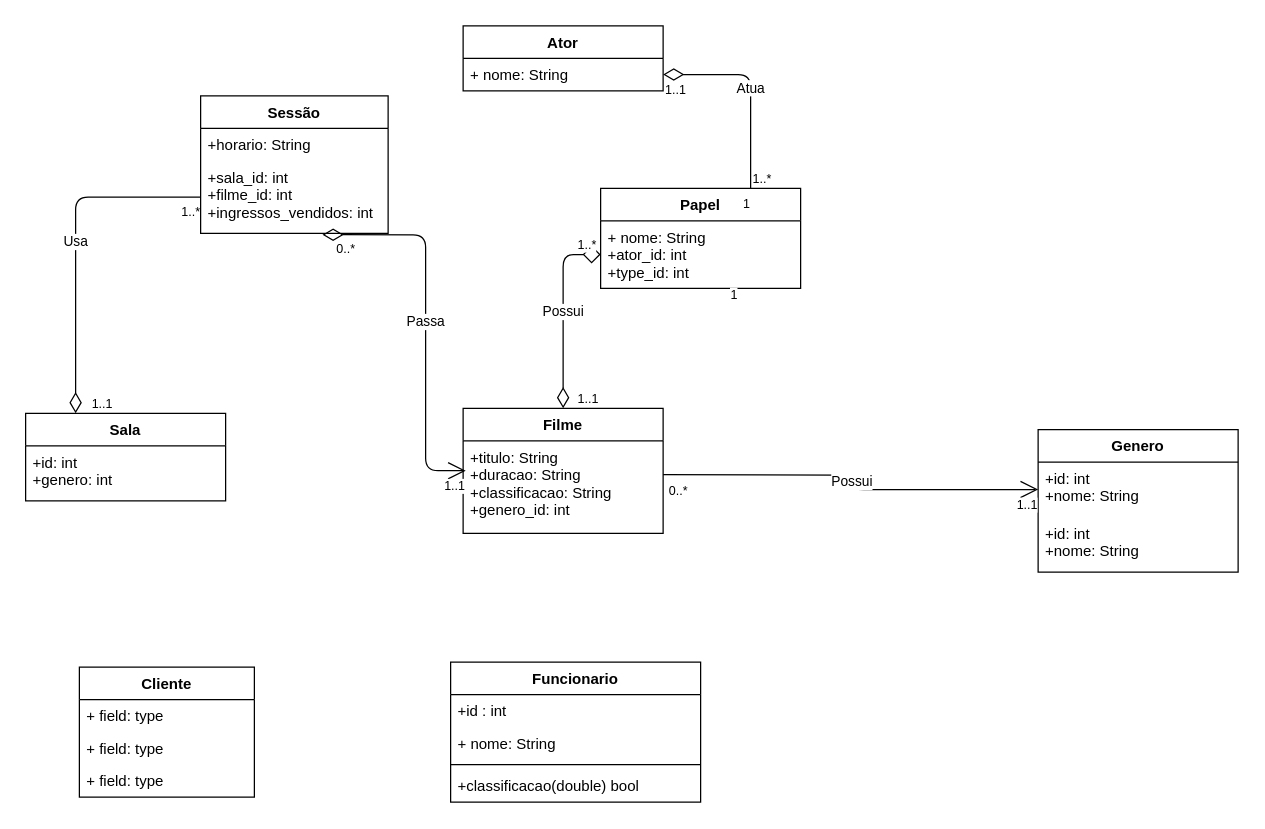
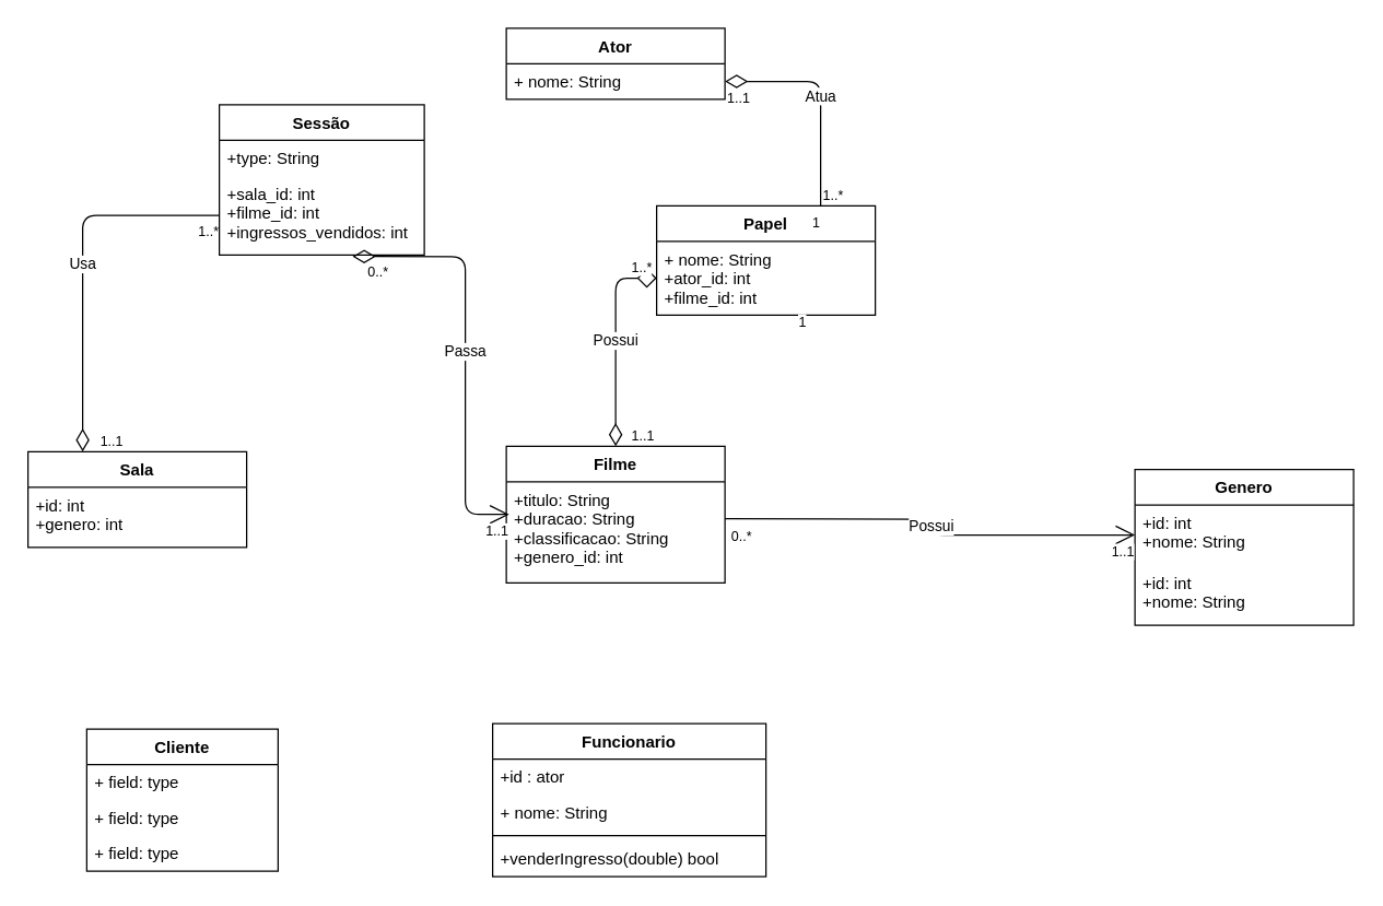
  <mxCell id="0" />
  <mxCell id="1" parent="0" />
  <mxCell id="2" value="Sala" style="swimlane;fontStyle=1;align=center;verticalAlign=top;childLayout=stackLayout;horizontal=1;startSize=26;horizontalStack=0;resizeParent=1;resizeParentMax=0;resizeLast=0;collapsible=1;marginBottom=0;" vertex="1" parent="1"><mxGeometry x="20" y="330" width="160" height="70" as="geometry" /></mxCell>
  <mxCell id="3" value="+id: int&#10;+genero: int&#10;" style="text;strokeColor=none;fillColor=none;align=left;verticalAlign=top;spacingLeft=4;spacingRight=4;overflow=hidden;rotatable=0;points=[[0,0.5],[1,0.5]];portConstraint=eastwest;" vertex="1" parent="2"><mxGeometry y="26" width="160" height="44" as="geometry" /></mxCell>
  <mxCell id="4" value="Filme" style="swimlane;fontStyle=1;align=center;verticalAlign=top;childLayout=stackLayout;horizontal=1;startSize=26;horizontalStack=0;resizeParent=1;resizeParentMax=0;resizeLast=0;collapsible=1;marginBottom=0;" vertex="1" parent="1"><mxGeometry x="370" y="326" width="160" height="100" as="geometry" /></mxCell>
  <mxCell id="5" value="+titulo: String&#10;+duracao: String&#10;+classificacao: String&#10;+genero_id: int" style="text;strokeColor=none;fillColor=none;align=left;verticalAlign=top;spacingLeft=4;spacingRight=4;overflow=hidden;rotatable=0;points=[[0,0.5],[1,0.5]];portConstraint=eastwest;" vertex="1" parent="4"><mxGeometry y="26" width="160" height="74" as="geometry" /></mxCell>
  <mxCell id="6" value="Genero" style="swimlane;fontStyle=1;align=center;verticalAlign=top;childLayout=stackLayout;horizontal=1;startSize=26;horizontalStack=0;resizeParent=1;resizeParentMax=0;resizeLast=0;collapsible=1;marginBottom=0;" vertex="1" parent="1"><mxGeometry x="830" y="343" width="160" height="114" as="geometry" /></mxCell>
  <mxCell id="7" value="+id: int&#10;+nome: String" style="text;strokeColor=none;fillColor=none;align=left;verticalAlign=top;spacingLeft=4;spacingRight=4;overflow=hidden;rotatable=0;points=[[0,0.5],[1,0.5]];portConstraint=eastwest;" vertex="1" parent="6"><mxGeometry y="26" width="160" height="44" as="geometry" /></mxCell>
  <mxCell id="8" value="+id: int&#10;+nome: String" style="text;strokeColor=none;fillColor=none;align=left;verticalAlign=top;spacingLeft=4;spacingRight=4;overflow=hidden;rotatable=0;points=[[0,0.5],[1,0.5]];portConstraint=eastwest;" vertex="1" parent="6"><mxGeometry y="70" width="160" height="44" as="geometry" /></mxCell>
  <mxCell id="9" value="Ator" style="swimlane;fontStyle=1;align=center;verticalAlign=top;childLayout=stackLayout;horizontal=1;startSize=26;horizontalStack=0;resizeParent=1;resizeParentMax=0;resizeLast=0;collapsible=1;marginBottom=0;" vertex="1" parent="1"><mxGeometry x="370" y="20" width="160" height="52" as="geometry" /></mxCell>
  <mxCell id="10" value="+ nome: String" style="text;strokeColor=none;fillColor=none;align=left;verticalAlign=top;spacingLeft=4;spacingRight=4;overflow=hidden;rotatable=0;points=[[0,0.5],[1,0.5]];portConstraint=eastwest;" vertex="1" parent="9"><mxGeometry y="26" width="160" height="26" as="geometry" /></mxCell>
  <mxCell id="11" value="Papel" style="swimlane;fontStyle=1;align=center;verticalAlign=top;childLayout=stackLayout;horizontal=1;startSize=26;horizontalStack=0;resizeParent=1;resizeParentMax=0;resizeLast=0;collapsible=1;marginBottom=0;" vertex="1" parent="1"><mxGeometry x="480" y="150" width="160" height="80" as="geometry" /></mxCell>
- <mxCell id="12" value="+ nome: String&#10;+ator_id: int&#10;+type_id: int" style="text;strokeColor=none;fillColor=none;align=left;verticalAlign=top;spacingLeft=4;spacingRight=4;overflow=hidden;rotatable=0;points=[[0,0.5],[1,0.5]];portConstraint=eastwest;" vertex="1" parent="11"><mxGeometry y="26" width="160" height="54" as="geometry" /></mxCell>
+ <mxCell id="12" value="+ nome: String&#10;+ator_id: int&#10;+filme_id: int" style="text;strokeColor=none;fillColor=none;align=left;verticalAlign=top;spacingLeft=4;spacingRight=4;overflow=hidden;rotatable=0;points=[[0,0.5],[1,0.5]];portConstraint=eastwest;" vertex="1" parent="11"><mxGeometry y="26" width="160" height="54" as="geometry" /></mxCell>
  <mxCell id="13" value="Sessão" style="swimlane;fontStyle=1;childLayout=stackLayout;horizontal=1;startSize=26;fillColor=none;horizontalStack=0;resizeParent=1;resizeParentMax=0;resizeLast=0;collapsible=1;marginBottom=0;" vertex="1" parent="1"><mxGeometry x="160" y="76" width="150" height="110" as="geometry" /></mxCell>
- <mxCell id="14" value="+horario: String" style="text;strokeColor=none;fillColor=none;align=left;verticalAlign=top;spacingLeft=4;spacingRight=4;overflow=hidden;rotatable=0;points=[[0,0.5],[1,0.5]];portConstraint=eastwest;" vertex="1" parent="13"><mxGeometry y="26" width="150" height="26" as="geometry" /></mxCell>
+ <mxCell id="14" value="+type: String" style="text;strokeColor=none;fillColor=none;align=left;verticalAlign=top;spacingLeft=4;spacingRight=4;overflow=hidden;rotatable=0;points=[[0,0.5],[1,0.5]];portConstraint=eastwest;" vertex="1" parent="13"><mxGeometry y="26" width="150" height="26" as="geometry" /></mxCell>
  <mxCell id="15" value="+sala_id: int&#10;+filme_id: int&#10;+ingressos_vendidos: int" style="text;strokeColor=none;fillColor=none;align=left;verticalAlign=top;spacingLeft=4;spacingRight=4;overflow=hidden;rotatable=0;points=[[0,0.5],[1,0.5]];portConstraint=eastwest;" vertex="1" parent="13"><mxGeometry y="52" width="150" height="58" as="geometry" /></mxCell>
  <mxCell id="16" value="Cliente" style="swimlane;fontStyle=1;childLayout=stackLayout;horizontal=1;startSize=26;fillColor=none;horizontalStack=0;resizeParent=1;resizeParentMax=0;resizeLast=0;collapsible=1;marginBottom=0;" vertex="1" parent="1"><mxGeometry x="63" y="533" width="140" height="104" as="geometry" /></mxCell>
  <mxCell id="17" value="+ field: type" style="text;strokeColor=none;fillColor=none;align=left;verticalAlign=top;spacingLeft=4;spacingRight=4;overflow=hidden;rotatable=0;points=[[0,0.5],[1,0.5]];portConstraint=eastwest;" vertex="1" parent="16"><mxGeometry y="26" width="140" height="26" as="geometry" /></mxCell>
  <mxCell id="18" value="+ field: type" style="text;strokeColor=none;fillColor=none;align=left;verticalAlign=top;spacingLeft=4;spacingRight=4;overflow=hidden;rotatable=0;points=[[0,0.5],[1,0.5]];portConstraint=eastwest;" vertex="1" parent="16"><mxGeometry y="52" width="140" height="26" as="geometry" /></mxCell>
  <mxCell id="19" value="+ field: type" style="text;strokeColor=none;fillColor=none;align=left;verticalAlign=top;spacingLeft=4;spacingRight=4;overflow=hidden;rotatable=0;points=[[0,0.5],[1,0.5]];portConstraint=eastwest;" vertex="1" parent="16"><mxGeometry y="78" width="140" height="26" as="geometry" /></mxCell>
  <mxCell id="20" value="Funcionario" style="swimlane;fontStyle=1;align=center;verticalAlign=top;childLayout=stackLayout;horizontal=1;startSize=26;horizontalStack=0;resizeParent=1;resizeParentMax=0;resizeLast=0;collapsible=1;marginBottom=0;" vertex="1" parent="1"><mxGeometry x="360" y="529" width="200" height="112" as="geometry" /></mxCell>
- <mxCell id="21" value="+id : int" style="text;strokeColor=none;fillColor=none;align=left;verticalAlign=top;spacingLeft=4;spacingRight=4;overflow=hidden;rotatable=0;points=[[0,0.5],[1,0.5]];portConstraint=eastwest;" vertex="1" parent="20"><mxGeometry y="26" width="200" height="26" as="geometry" /></mxCell>
+ <mxCell id="21" value="+id : ator" style="text;strokeColor=none;fillColor=none;align=left;verticalAlign=top;spacingLeft=4;spacingRight=4;overflow=hidden;rotatable=0;points=[[0,0.5],[1,0.5]];portConstraint=eastwest;" vertex="1" parent="20"><mxGeometry y="26" width="200" height="26" as="geometry" /></mxCell>
  <mxCell id="22" value="+ nome: String&#10;" style="text;strokeColor=none;fillColor=none;align=left;verticalAlign=top;spacingLeft=4;spacingRight=4;overflow=hidden;rotatable=0;points=[[0,0.5],[1,0.5]];portConstraint=eastwest;" vertex="1" parent="20"><mxGeometry y="52" width="200" height="26" as="geometry" /></mxCell>
  <mxCell id="23" value="" style="line;strokeWidth=1;fillColor=none;align=left;verticalAlign=middle;spacingTop=-1;spacingLeft=3;spacingRight=3;rotatable=0;labelPosition=right;points=[];portConstraint=eastwest;" vertex="1" parent="20"><mxGeometry y="78" width="200" height="8" as="geometry" /></mxCell>
- <mxCell id="24" value="+classificacao(double) bool" style="text;strokeColor=none;fillColor=none;align=left;verticalAlign=top;spacingLeft=4;spacingRight=4;overflow=hidden;rotatable=0;points=[[0,0.5],[1,0.5]];portConstraint=eastwest;" vertex="1" parent="20"><mxGeometry y="86" width="200" height="26" as="geometry" /></mxCell>
+ <mxCell id="24" value="+venderIngresso(double) bool" style="text;strokeColor=none;fillColor=none;align=left;verticalAlign=top;spacingLeft=4;spacingRight=4;overflow=hidden;rotatable=0;points=[[0,0.5],[1,0.5]];portConstraint=eastwest;" vertex="1" parent="20"><mxGeometry y="86" width="200" height="26" as="geometry" /></mxCell>
  <mxCell id="25" value="Possui" style="endArrow=open;html=1;endSize=12;startArrow=none;startSize=14;startFill=0;edgeStyle=orthogonalEdgeStyle;fontFamily=Helvetica;entryX=0;entryY=0.5;entryDx=0;entryDy=0;" edge="1" parent="1" target="7"><mxGeometry relative="1" as="geometry"><mxPoint x="530" y="379" as="sourcePoint" /><mxPoint x="820" y="390" as="targetPoint" /></mxGeometry></mxCell>
  <mxCell id="26" value="1..1" style="resizable=0;html=1;align=right;verticalAlign=top;labelBackgroundColor=#ffffff;fontSize=10;" connectable="0" vertex="1" parent="25"><mxGeometry x="1" relative="1" as="geometry" /></mxCell>
  <mxCell id="27" value="Possui" style="endArrow=diamond;html=1;endSize=12;startArrow=diamondThin;startSize=14;startFill=0;edgeStyle=orthogonalEdgeStyle;fontFamily=Helvetica;entryX=0;entryY=0.5;entryDx=0;entryDy=0;endFill=0;exitX=0.5;exitY=0;exitDx=0;exitDy=0;" edge="1" parent="1" source="4" target="12"><mxGeometry relative="1" as="geometry"><mxPoint x="450" y="300" as="sourcePoint" /><mxPoint x="460" y="250" as="targetPoint" /></mxGeometry></mxCell>
  <mxCell id="28" value="1..1" style="resizable=0;html=1;align=left;verticalAlign=top;labelBackgroundColor=#ffffff;fontSize=10;" connectable="0" vertex="1" parent="27"><mxGeometry x="-1" relative="1" as="geometry"><mxPoint x="10" y="-20" as="offset" /></mxGeometry></mxCell>
  <mxCell id="29" value="1" style="resizable=0;html=1;align=right;verticalAlign=top;labelBackgroundColor=#ffffff;fontSize=10;" connectable="0" vertex="1" parent="27"><mxGeometry x="1" relative="1" as="geometry"><mxPoint x="110" y="20" as="offset" /></mxGeometry></mxCell>
  <mxCell id="30" value="1..*" style="resizable=0;html=1;align=left;verticalAlign=top;labelBackgroundColor=#ffffff;fontSize=10;" connectable="0" vertex="1" parent="1"><mxGeometry x="450" y="203" as="geometry"><mxPoint x="10" y="-20" as="offset" /></mxGeometry></mxCell>
  <mxCell id="31" value="Atua" style="endArrow=none;html=1;endSize=12;startArrow=diamondThin;startSize=14;startFill=0;edgeStyle=orthogonalEdgeStyle;fontFamily=Helvetica;exitX=1;exitY=0.5;exitDx=0;exitDy=0;entryX=0.75;entryY=0;entryDx=0;entryDy=0;endFill=0;" edge="1" parent="1" source="10" target="11"><mxGeometry relative="1" as="geometry"><mxPoint x="620" y="58.5" as="sourcePoint" /><mxPoint x="780" y="58.5" as="targetPoint" /></mxGeometry></mxCell>
  <mxCell id="32" value="1..1" style="resizable=0;html=1;align=left;verticalAlign=top;labelBackgroundColor=#ffffff;fontSize=10;" connectable="0" vertex="1" parent="31"><mxGeometry x="-1" relative="1" as="geometry" /></mxCell>
  <mxCell id="33" value="1" style="resizable=0;html=1;align=right;verticalAlign=top;labelBackgroundColor=#ffffff;fontSize=10;" connectable="0" vertex="1" parent="31"><mxGeometry x="1" relative="1" as="geometry" /></mxCell>
  <mxCell id="34" value="1..*" style="resizable=0;html=1;align=left;verticalAlign=top;labelBackgroundColor=#ffffff;fontSize=10;" connectable="0" vertex="1" parent="1"><mxGeometry x="600" y="130" as="geometry" /></mxCell>
  <mxCell id="35" value="Usa" style="endArrow=none;html=1;endSize=12;startArrow=diamondThin;startSize=14;startFill=0;edgeStyle=orthogonalEdgeStyle;fontFamily=Helvetica;exitX=0.25;exitY=0;exitDx=0;exitDy=0;entryX=0;entryY=0.5;entryDx=0;entryDy=0;endFill=0;" edge="1" parent="1" source="2" target="15"><mxGeometry relative="1" as="geometry"><mxPoint x="80" y="260" as="sourcePoint" /><mxPoint x="240" y="260" as="targetPoint" /></mxGeometry></mxCell>
  <mxCell id="36" value="1..*" style="resizable=0;html=1;align=right;verticalAlign=top;labelBackgroundColor=#ffffff;fontSize=10;" connectable="0" vertex="1" parent="35"><mxGeometry x="1" relative="1" as="geometry" /></mxCell>
  <mxCell id="37" value="1..1" style="resizable=0;html=1;align=right;verticalAlign=top;labelBackgroundColor=#ffffff;fontSize=10;" connectable="0" vertex="1" parent="35"><mxGeometry x="1" relative="1" as="geometry"><mxPoint x="-70" y="153" as="offset" /></mxGeometry></mxCell>
  <mxCell id="38" value="Passa" style="endArrow=open;html=1;endSize=12;startArrow=diamondThin;startSize=14;startFill=0;edgeStyle=orthogonalEdgeStyle;fontFamily=Helvetica;exitX=0.65;exitY=1.02;exitDx=0;exitDy=0;exitPerimeter=0;entryX=0.013;entryY=0.324;entryDx=0;entryDy=0;entryPerimeter=0;" edge="1" parent="1" source="15" target="5"><mxGeometry relative="1" as="geometry"><mxPoint x="200" y="260" as="sourcePoint" /><mxPoint x="360" y="260" as="targetPoint" /></mxGeometry></mxCell>
  <mxCell id="39" value="0..*" style="resizable=0;html=1;align=left;verticalAlign=top;labelBackgroundColor=#ffffff;fontSize=10;" connectable="0" vertex="1" parent="38"><mxGeometry x="-1" relative="1" as="geometry"><mxPoint x="9" y="-1" as="offset" /></mxGeometry></mxCell>
  <mxCell id="40" value="1..1" style="resizable=0;html=1;align=right;verticalAlign=top;labelBackgroundColor=#ffffff;fontSize=10;" connectable="0" vertex="1" parent="38"><mxGeometry x="1" relative="1" as="geometry" /></mxCell>
  <mxCell id="41" value="0..*" style="resizable=0;html=1;align=right;verticalAlign=top;labelBackgroundColor=#ffffff;fontSize=10;" connectable="0" vertex="1" parent="1"><mxGeometry x="550" y="379.5" as="geometry" /></mxCell>
